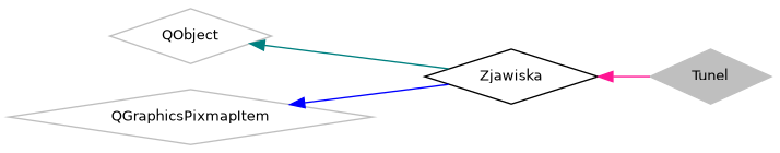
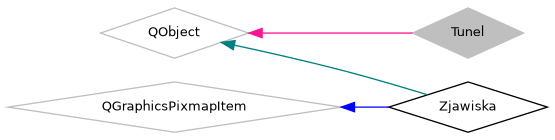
  digraph {
    rankdir=LR
    node [color=grey75 fillcolor=white fontname=Helvetica fontsize=10 shape=diamond style=filled]
    edge [dir=back fontname=Helvetica fontsize=10 labelfontname=Helvetica labelfontsize=10 style=solid]
    n1 [fillcolor=grey75 fontcolor=black height=0.2 label=Tunel width=0.4]
    n2 [color=black height=0.2 label=Zjawiska width=0.4]
    n3 [height=0.2 label=QObject width=0.4]
    n4 [height=0.2 label=QGraphicsPixmapItem width=0.4]
-   n2 -> n1 [color=deeppink]
+   n3 -> n1 [color=deeppink]
    n3 -> n2 [color=teal]
    n4 -> n2 [color=blue]
  }
